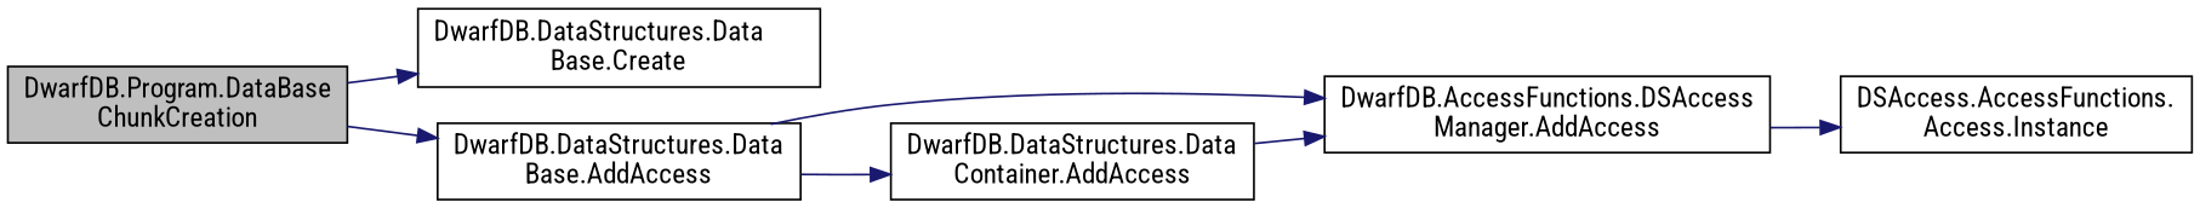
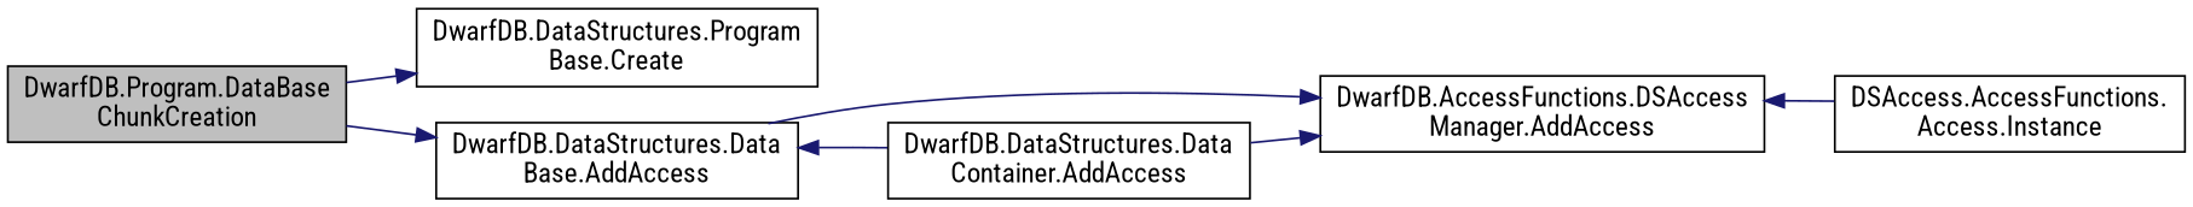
  digraph {
    fontname="Roboto Condensed"
    rankdir=LR
    node [color=black fillcolor=white fontname="Roboto Condensed" fontsize=14 shape=record style=filled]
    edge [color=midnightblue fontname="Roboto Condensed" fontsize=14 labelfontname=Helvetica labelfontsize=14 style=solid]
    n1 [fillcolor=grey75 fontcolor=black height=0.2 label="DwarfDB.Program.DataBase\lChunkCreation" width=0.4]
-   n2 [height=0.2 label="DwarfDB.DataStructures.Data\lBase.Create" width=0.4]
+   n2 [height=0.2 label="DwarfDB.DataStructures.Program\lBase.Create" width=0.4]
    n3 [height=0.2 label="DwarfDB.DataStructures.Data\lBase.AddAccess" width=0.4]
    n4 [height=0.2 label="DwarfDB.AccessFunctions.DSAccess\lManager.AddAccess" width=0.4]
    n5 [height=0.2 label="DwarfDB.DataStructures.Data\lContainer.AddAccess" width=0.4]
    n6 [height=0.2 label="DSAccess.AccessFunctions.\lAccess.Instance" width=0.4]
    n1 -> n2
    n1 -> n3
    n3 -> n4
-   n3 -> n5
-   n4 -> n6
+   n5 -> n3
+   n6 -> n4
    n5 -> n4
  }
